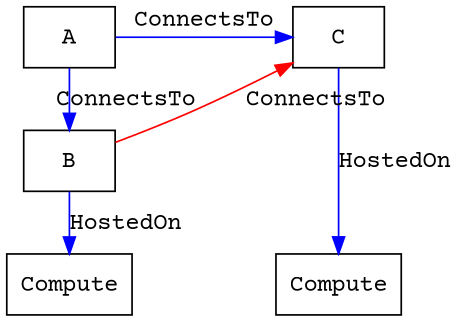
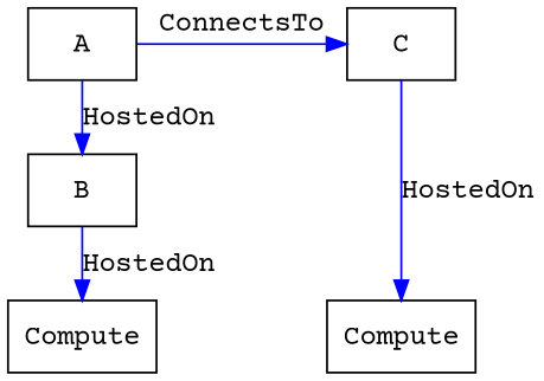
  digraph {
    fontname="Courier Prime"
    nodesep=0.3
    rankdir=TB
    ranksep=0.3
    node [color=Black fontname="Courier Prime" shape=box]
    edge [color=Blue fontname="Courier Prime"]
    n1 [label=A]
    n2 [label=C]
    n3 [label=Compute]
    n4 [label=Compute]
    n5 [label=B]
    subgraph sub_1 {
      rank=same
      n1
      n2
    }
    subgraph sub_2 {
      rank=same
      n3
      n4
    }
    n1 -> n2 [constraint=false label=ConnectsTo]
-   n1 -> n5 [label=ConnectsTo]
+   n1 -> n5 [label=HostedOn]
    n2 -> n4 [label=HostedOn]
-   n5 -> n2 [color=Red constraint=false label=ConnectsTo]
    n5 -> n3 [label=HostedOn]
  }
